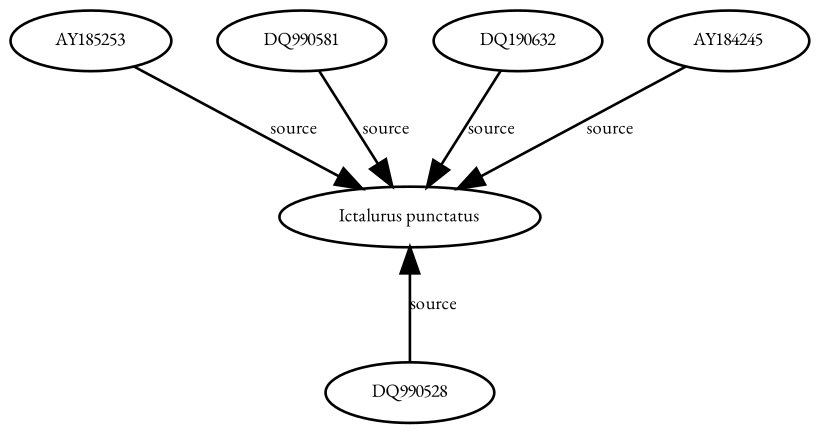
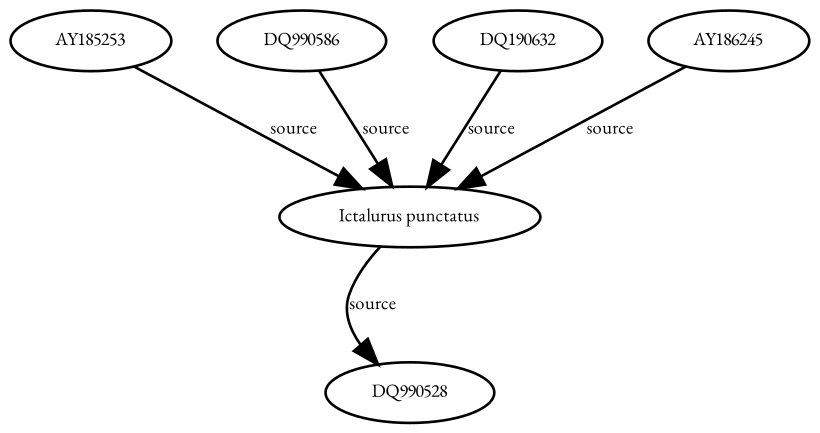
  digraph {
    fontname="EB Garamond"
    node [fontname="EB Garamond" fontsize=7]
    edge [fontname="EB Garamond" fontsize=7]
    n1 [height=0.27433100247 label="Ictalurus punctatus" width=0.27433100247]
    n2 [height=0.27433100247 label=AY185253 width=0.27433100247]
-   n3 [height=0.27433100247 label=DQ990581 width=0.27433100247]
+   n3 [height=0.27433100247 label=DQ990586 width=0.27433100247]
    n4 [height=0.27433100247 label=DQ990528 width=0.27433100247]
    n5 [height=0.27433100247 label=DQ190632 width=0.27433100247]
-   n6 [height=0.27433100247 label=AY184245 width=0.27433100247]
+   n6 [height=0.27433100247 label=AY186245 width=0.27433100247]
    n2 -> n1 [label=source]
    n3 -> n1 [label=source]
-   n4 -> n1 [label=source]
+   n1 -> n4 [label=source]
    n5 -> n1 [label=source]
    n6 -> n1 [label=source]
  }
